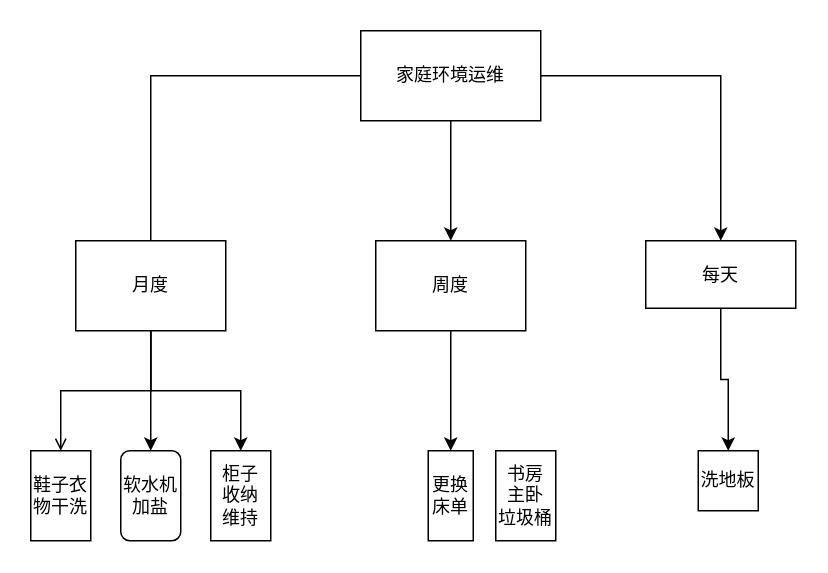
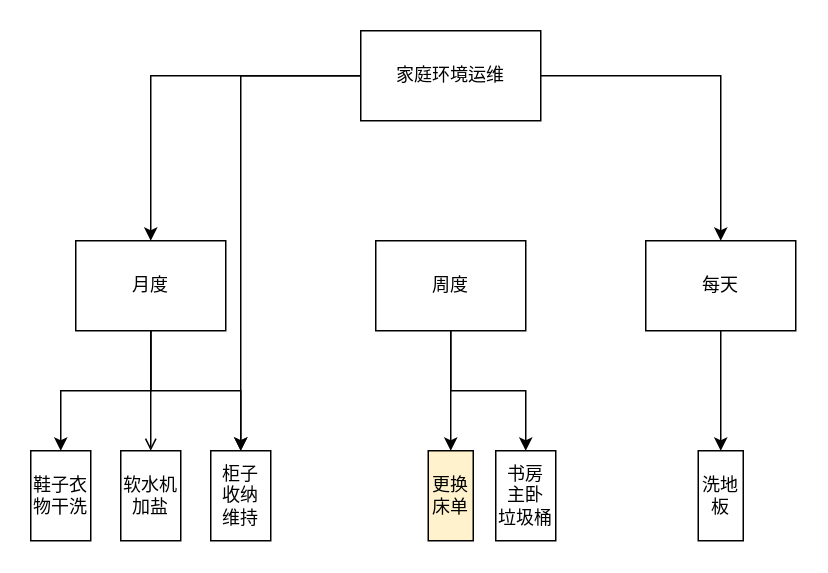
  <mxCell id="0" />
  <mxCell id="1" parent="0" />
- <mxCell id="2" value="" style="edgeStyle=orthogonalEdgeStyle;rounded=0;orthogonalLoop=1;jettySize=auto;html=1;endArrow=none;" edge="1" parent="1" source="5" target="9"><mxGeometry relative="1" as="geometry" /></mxCell>
- <mxCell id="3" style="edgeStyle=orthogonalEdgeStyle;rounded=0;orthogonalLoop=1;jettySize=auto;html=1;" edge="1" parent="1" source="5" target="12"><mxGeometry relative="1" as="geometry" /></mxCell>
+ <mxCell id="2" value="" style="edgeStyle=orthogonalEdgeStyle;rounded=0;orthogonalLoop=1;jettySize=auto;html=1;" edge="1" parent="1" source="5" target="9"><mxGeometry relative="1" as="geometry" /></mxCell>
+ <mxCell id="3" style="edgeStyle=orthogonalEdgeStyle;rounded=0;orthogonalLoop=1;jettySize=auto;html=1;" edge="1" parent="1" source="5" target="19"><mxGeometry relative="1" as="geometry" /></mxCell>
  <mxCell id="4" style="edgeStyle=orthogonalEdgeStyle;rounded=0;orthogonalLoop=1;jettySize=auto;html=1;entryX=0.5;entryY=0;entryDx=0;entryDy=0;" edge="1" parent="1" source="5" target="14"><mxGeometry relative="1" as="geometry" /></mxCell>
  <mxCell id="5" value="家庭环境运维" style="rounded=0;whiteSpace=wrap;html=1;" vertex="1" parent="1"><mxGeometry x="240" y="20" width="120" height="60" as="geometry" /></mxCell>
- <mxCell id="6" value="" style="edgeStyle=orthogonalEdgeStyle;rounded=0;orthogonalLoop=1;jettySize=auto;html=1;" edge="1" parent="1" source="9" target="15"><mxGeometry relative="1" as="geometry" /></mxCell>
- <mxCell id="7" style="edgeStyle=orthogonalEdgeStyle;rounded=0;orthogonalLoop=1;jettySize=auto;html=1;entryX=0.5;entryY=0;entryDx=0;entryDy=0;endArrow=open;" edge="1" parent="1" source="9" target="18"><mxGeometry relative="1" as="geometry" /></mxCell>
+ <mxCell id="6" value="" style="edgeStyle=orthogonalEdgeStyle;rounded=0;orthogonalLoop=1;jettySize=auto;html=1;endArrow=open;" edge="1" parent="1" source="9" target="15"><mxGeometry relative="1" as="geometry" /></mxCell>
+ <mxCell id="7" style="edgeStyle=orthogonalEdgeStyle;rounded=0;orthogonalLoop=1;jettySize=auto;html=1;entryX=0.5;entryY=0;entryDx=0;entryDy=0;" edge="1" parent="1" source="9" target="18"><mxGeometry relative="1" as="geometry" /></mxCell>
  <mxCell id="8" style="edgeStyle=orthogonalEdgeStyle;rounded=0;orthogonalLoop=1;jettySize=auto;html=1;entryX=0.5;entryY=0;entryDx=0;entryDy=0;" edge="1" parent="1" source="9" target="19"><mxGeometry relative="1" as="geometry" /></mxCell>
  <mxCell id="9" value="月度" style="rounded=0;whiteSpace=wrap;html=1;" vertex="1" parent="1"><mxGeometry x="50" y="160" width="100" height="60" as="geometry" /></mxCell>
  <mxCell id="10" value="" style="edgeStyle=orthogonalEdgeStyle;rounded=0;orthogonalLoop=1;jettySize=auto;html=1;" edge="1" parent="1" source="12" target="16"><mxGeometry relative="1" as="geometry" /></mxCell>
+ <mxCell id="11" style="edgeStyle=orthogonalEdgeStyle;rounded=0;orthogonalLoop=1;jettySize=auto;html=1;entryX=0.5;entryY=0;entryDx=0;entryDy=0;" edge="1" parent="1" source="12" target="20"><mxGeometry relative="1" as="geometry" /></mxCell>
  <mxCell id="12" value="周度" style="rounded=0;whiteSpace=wrap;html=1;" vertex="1" parent="1"><mxGeometry x="250" y="160" width="100" height="60" as="geometry" /></mxCell>
  <mxCell id="13" style="edgeStyle=orthogonalEdgeStyle;rounded=0;orthogonalLoop=1;jettySize=auto;html=1;entryX=0.5;entryY=0;entryDx=0;entryDy=0;" edge="1" parent="1" source="14" target="17"><mxGeometry relative="1" as="geometry" /></mxCell>
- <mxCell id="14" value="每天" style="rounded=0;whiteSpace=wrap;html=1;" vertex="1" parent="1"><mxGeometry x="430" y="160" width="100" height="45" as="geometry" /></mxCell>
- <mxCell id="15" value="软水机加盐" style="whiteSpace=wrap;html=1;rounded=1;" vertex="1" parent="1"><mxGeometry x="80" y="300" width="40" height="60" as="geometry" /></mxCell>
- <mxCell id="16" value="更换床单" style="rounded=0;whiteSpace=wrap;html=1;" vertex="1" parent="1"><mxGeometry x="285" y="300" width="30" height="60" as="geometry" /></mxCell>
- <mxCell id="17" value="洗地板" style="rounded=0;whiteSpace=wrap;html=1;" vertex="1" parent="1"><mxGeometry x="465" y="300" width="40" height="40" as="geometry" /></mxCell>
+ <mxCell id="14" value="每天" style="rounded=0;whiteSpace=wrap;html=1;" vertex="1" parent="1"><mxGeometry x="430" y="160" width="100" height="60" as="geometry" /></mxCell>
+ <mxCell id="15" value="软水机加盐" style="rounded=0;whiteSpace=wrap;html=1;" vertex="1" parent="1"><mxGeometry x="80" y="300" width="40" height="60" as="geometry" /></mxCell>
+ <mxCell id="16" value="更换床单" style="rounded=0;whiteSpace=wrap;html=1;fillColor=#fff2cc;" vertex="1" parent="1"><mxGeometry x="285" y="300" width="30" height="60" as="geometry" /></mxCell>
+ <mxCell id="17" value="洗地板" style="rounded=0;whiteSpace=wrap;html=1;" vertex="1" parent="1"><mxGeometry x="465" y="300" width="30" height="60" as="geometry" /></mxCell>
  <mxCell id="18" value="鞋子衣物干洗" style="rounded=0;whiteSpace=wrap;html=1;" vertex="1" parent="1"><mxGeometry x="20" y="300" width="40" height="60" as="geometry" /></mxCell>
  <mxCell id="19" value="&lt;div&gt;柜子&lt;/div&gt;收纳&lt;div&gt;维持&lt;/div&gt;" style="rounded=0;whiteSpace=wrap;html=1;" vertex="1" parent="1"><mxGeometry x="140" y="300" width="40" height="60" as="geometry" /></mxCell>
  <mxCell id="20" value="书房&lt;div&gt;主卧&lt;/div&gt;&lt;div&gt;垃圾桶&lt;/div&gt;" style="rounded=0;whiteSpace=wrap;html=1;" vertex="1" parent="1"><mxGeometry x="330" y="300" width="40" height="60" as="geometry" /></mxCell>
